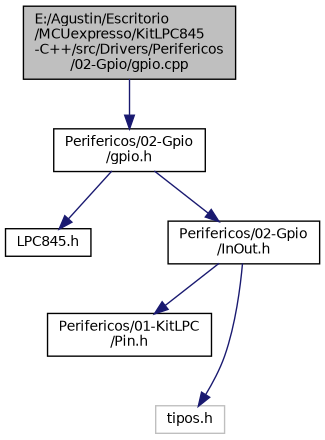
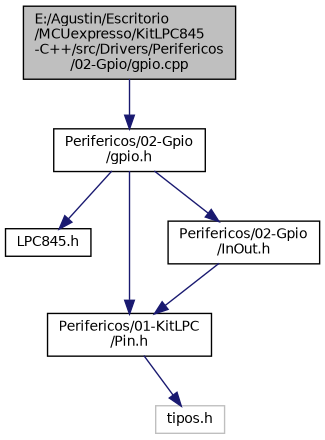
  digraph {
    node [color=black fillcolor=white fontname=Helvetica fontsize=10 shape=record style=filled]
    edge [color=midnightblue fontname=Helvetica fontsize=10 labelfontname=Helvetica labelfontsize=10 style=solid]
    n1 [fillcolor=grey75 fontcolor=black height=0.2 label="E:/Agustin/Escritorio\l/MCUexpresso/KitLPC845\l-C++/src/Drivers/Perifericos\l/02-Gpio/gpio.cpp" width=0.4]
    n2 [height=0.2 label="Perifericos/02-Gpio\l/gpio.h" width=0.4]
    n3 [height=0.2 label="LPC845.h" width=0.4]
    n4 [height=0.2 label="Perifericos/01-KitLPC\l/Pin.h" width=0.4]
    n5 [height=0.2 label="Perifericos/02-Gpio\l/InOut.h" width=0.4]
    n6 [color=grey75 height=0.2 label="tipos.h" width=0.4]
    n1 -> n2
    n2 -> n3
+   n2 -> n4
    n2 -> n5
-   n5 -> n6
+   n4 -> n6
    n5 -> n4
  }
